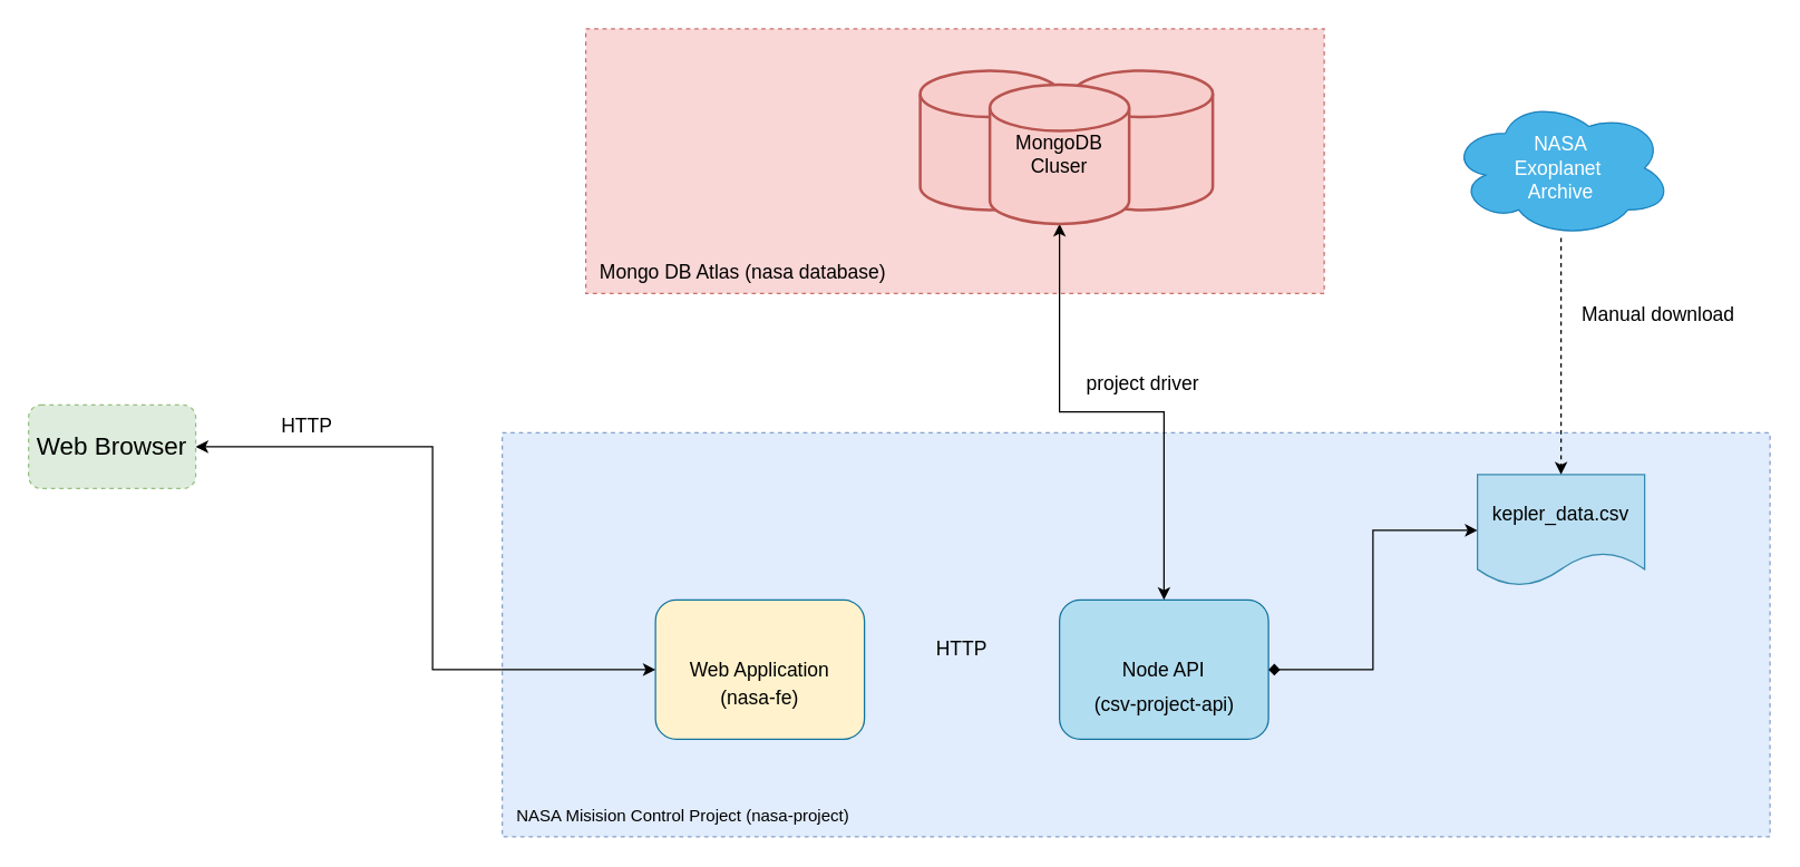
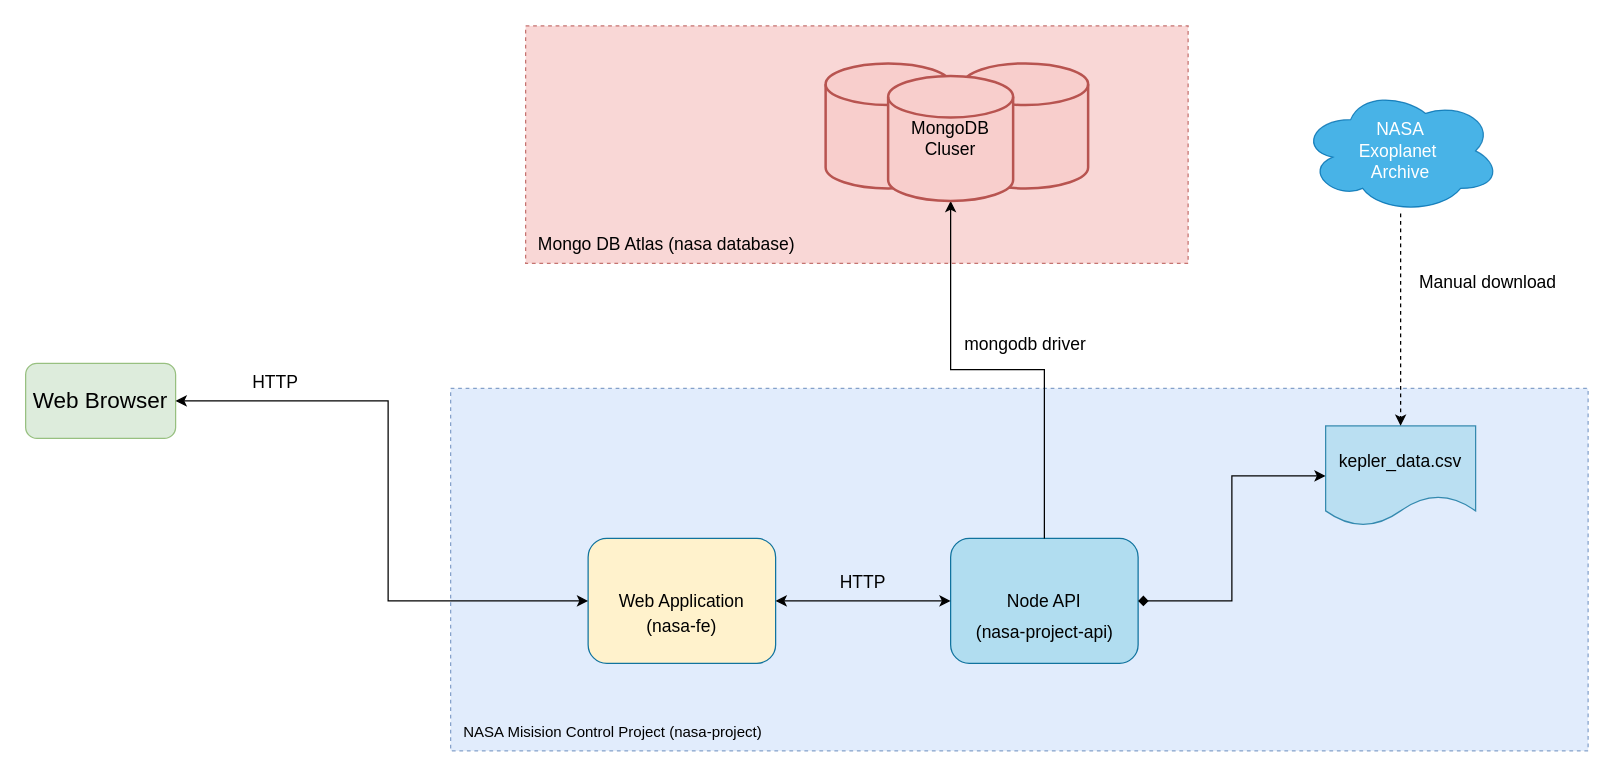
  <mxCell id="0" />
  <mxCell id="1" parent="0" />
  <mxCell id="2" value="" style="rounded=0;whiteSpace=wrap;html=1;align=left;dashed=1;fillColor=#f8cecc;strokeColor=#b85450;opacity=80;" vertex="1" parent="1"><mxGeometry x="420" y="20" width="530" height="190" as="geometry" /></mxCell>
  <mxCell id="3" value="&lt;span style=&quot;font-size: 14px&quot;&gt;&lt;br&gt;&lt;/span&gt;" style="strokeWidth=2;html=1;shape=mxgraph.flowchart.database;whiteSpace=wrap;fillColor=#f8cecc;strokeColor=#b85450;" vertex="1" parent="1"><mxGeometry x="770" y="50" width="100" height="100" as="geometry" /></mxCell>
  <mxCell id="4" value="" style="rounded=0;whiteSpace=wrap;html=1;align=left;dashed=1;fillColor=#dae8fc;strokeColor=#6c8ebf;opacity=80;" parent="1" vertex="1"><mxGeometry x="360" y="310" width="910" height="290" as="geometry" /></mxCell>
  <mxCell id="5" value="&lt;font style=&quot;font-size: 14px&quot;&gt;Web Application&lt;/font&gt;" style="rounded=1;whiteSpace=wrap;html=1;fillColor=#fff2cc;strokeColor=#10739e;" parent="1" vertex="1"><mxGeometry x="470" y="430" width="150" height="100" as="geometry" /></mxCell>
  <mxCell id="6" value="&lt;font style=&quot;font-size: 14px&quot;&gt;Node API&lt;/font&gt;" style="rounded=1;whiteSpace=wrap;html=1;fillColor=#b1ddf0;strokeColor=#10739e;" parent="1" vertex="1"><mxGeometry x="760" y="430" width="150" height="100" as="geometry" /></mxCell>
+ <mxCell id="7" value="" style="endArrow=classic;html=1;rounded=0;exitX=1;exitY=0.5;exitDx=0;exitDy=0;entryX=0;entryY=0.5;entryDx=0;entryDy=0;startArrow=classic;startFill=1;" parent="1" source="5" target="6" edge="1"><mxGeometry width="50" height="50" relative="1" as="geometry"><mxPoint x="600" y="530" as="sourcePoint" /><mxPoint x="650" y="480" as="targetPoint" /></mxGeometry></mxCell>
  <mxCell id="8" value="&lt;font style=&quot;font-size: 14px&quot;&gt;HTTP&lt;/font&gt;" style="text;html=1;strokeColor=none;fillColor=none;align=center;verticalAlign=middle;whiteSpace=wrap;rounded=0;" parent="1" vertex="1"><mxGeometry x="660" y="450" width="60" height="30" as="geometry" /></mxCell>
  <mxCell id="9" value="NASA Misision Control Project (nasa-project)" style="text;html=1;strokeColor=none;fillColor=none;align=center;verticalAlign=middle;whiteSpace=wrap;rounded=0;" parent="1" vertex="1"><mxGeometry x="360" y="580" width="260" height="10" as="geometry" /></mxCell>
  <mxCell id="10" value="&lt;font style=&quot;font-size: 14px&quot;&gt;(nasa-fe)&lt;/font&gt;" style="text;html=1;strokeColor=none;fillColor=none;align=center;verticalAlign=middle;whiteSpace=wrap;rounded=0;dashed=1;opacity=80;" parent="1" vertex="1"><mxGeometry x="515" y="485" width="60" height="30" as="geometry" /></mxCell>
- <mxCell id="11" value="&lt;font style=&quot;font-size: 14px&quot;&gt;(csv-project-api)&lt;/font&gt;" style="text;html=1;strokeColor=none;fillColor=none;align=center;verticalAlign=middle;whiteSpace=wrap;rounded=0;dashed=1;opacity=80;" parent="1" vertex="1"><mxGeometry x="772.5" y="495" width="125" height="20" as="geometry" /></mxCell>
- <mxCell id="12" value="&lt;p style=&quot;line-height: 1.2&quot;&gt;&lt;font style=&quot;font-size: 18px&quot;&gt;Web Browser&lt;/font&gt;&lt;/p&gt;" style="rounded=1;whiteSpace=wrap;html=1;fillColor=#d5e8d4;opacity=80;strokeColor=#82b366;dashed=1;" parent="1" vertex="1"><mxGeometry x="20" y="290" width="120" height="60" as="geometry" /></mxCell>
+ <mxCell id="11" value="&lt;font style=&quot;font-size: 14px&quot;&gt;(nasa-project-api)&lt;/font&gt;" style="text;html=1;strokeColor=none;fillColor=none;align=center;verticalAlign=middle;whiteSpace=wrap;rounded=0;dashed=1;opacity=80;" parent="1" vertex="1"><mxGeometry x="772.5" y="495" width="125" height="20" as="geometry" /></mxCell>
+ <mxCell id="12" value="&lt;p style=&quot;line-height: 1.2&quot;&gt;&lt;font style=&quot;font-size: 18px&quot;&gt;Web Browser&lt;/font&gt;&lt;/p&gt;" style="rounded=1;whiteSpace=wrap;html=1;fillColor=#d5e8d4;opacity=80;strokeColor=#82b366;" parent="1" vertex="1"><mxGeometry x="20" y="290" width="120" height="60" as="geometry" /></mxCell>
  <mxCell id="13" value="" style="endArrow=classic;html=1;rounded=0;exitX=1;exitY=0.5;exitDx=0;exitDy=0;entryX=0;entryY=0.5;entryDx=0;entryDy=0;edgeStyle=orthogonalEdgeStyle;startArrow=classic;startFill=1;" parent="1" source="12" target="5" edge="1"><mxGeometry width="50" height="50" relative="1" as="geometry"><mxPoint x="260" y="280" as="sourcePoint" /><mxPoint x="320" y="250" as="targetPoint" /><Array as="points"><mxPoint x="310" y="320" /><mxPoint x="310" y="480" /></Array></mxGeometry></mxCell>
  <mxCell id="14" value="&lt;font style=&quot;font-size: 14px&quot;&gt;HTTP&lt;/font&gt;" style="text;html=1;strokeColor=none;fillColor=none;align=center;verticalAlign=middle;whiteSpace=wrap;rounded=0;" parent="1" vertex="1"><mxGeometry x="190" y="290" width="60" height="30" as="geometry" /></mxCell>
  <mxCell id="15" style="edgeStyle=orthogonalEdgeStyle;rounded=0;orthogonalLoop=1;jettySize=auto;html=1;entryX=1;entryY=0.5;entryDx=0;entryDy=0;fontSize=14;startArrow=classic;startFill=1;endArrow=diamond;" parent="1" source="16" target="6" edge="1"><mxGeometry relative="1" as="geometry" /></mxCell>
  <mxCell id="16" value="kepler_data.csv" style="shape=document;whiteSpace=wrap;html=1;boundedLbl=1;fontSize=14;opacity=80;fillColor=#b1ddf0;strokeColor=#10739e;" parent="1" vertex="1"><mxGeometry x="1060" y="340" width="120" height="80" as="geometry" /></mxCell>
  <mxCell id="17" style="edgeStyle=orthogonalEdgeStyle;rounded=0;orthogonalLoop=1;jettySize=auto;html=1;entryX=0.5;entryY=0;entryDx=0;entryDy=0;fontSize=14;startArrow=none;startFill=0;dashed=1;" parent="1" source="18" target="16" edge="1"><mxGeometry relative="1" as="geometry" /></mxCell>
  <mxCell id="18" value="NASA&lt;br&gt;Exoplanet&amp;nbsp;&lt;br&gt;Archive" style="ellipse;shape=cloud;whiteSpace=wrap;html=1;fontSize=14;fillColor=#1ba1e2;opacity=80;strokeColor=#006EAF;fontColor=#ffffff;" parent="1" vertex="1"><mxGeometry x="1040" y="70" width="160" height="100" as="geometry" /></mxCell>
  <mxCell id="19" value="&lt;font style=&quot;font-size: 14px&quot;&gt;Manual download&lt;/font&gt;" style="text;html=1;strokeColor=none;fillColor=none;align=center;verticalAlign=middle;whiteSpace=wrap;rounded=0;" parent="1" vertex="1"><mxGeometry x="1120" y="210" width="140" height="30" as="geometry" /></mxCell>
  <mxCell id="20" value="&lt;span style=&quot;font-size: 14px&quot;&gt;&lt;br&gt;&lt;/span&gt;" style="strokeWidth=2;html=1;shape=mxgraph.flowchart.database;whiteSpace=wrap;fillColor=#f8cecc;strokeColor=#b85450;" vertex="1" parent="1"><mxGeometry x="660" y="50" width="100" height="100" as="geometry" /></mxCell>
- <mxCell id="21" style="edgeStyle=orthogonalEdgeStyle;rounded=0;orthogonalLoop=1;jettySize=auto;html=1;fontSize=14;startArrow=classic;startFill=1;" edge="1" parent="1" source="22" target="6"><mxGeometry relative="1" as="geometry" /></mxCell>
+ <mxCell id="21" style="edgeStyle=orthogonalEdgeStyle;rounded=0;orthogonalLoop=1;jettySize=auto;html=1;fontSize=14;startArrow=classic;startFill=1;endArrow=none;" edge="1" parent="1" source="22" target="6"><mxGeometry relative="1" as="geometry" /></mxCell>
  <mxCell id="22" value="&lt;span style=&quot;font-size: 14px&quot;&gt;MongoDB&lt;br&gt;Cluser&lt;br&gt;&lt;/span&gt;" style="strokeWidth=2;html=1;shape=mxgraph.flowchart.database;whiteSpace=wrap;fillColor=#f8cecc;strokeColor=#b85450;" vertex="1" parent="1"><mxGeometry x="710" y="60" width="100" height="100" as="geometry" /></mxCell>
  <mxCell id="23" value="Mongo DB Atlas (nasa database)" style="text;html=1;strokeColor=none;fillColor=none;align=center;verticalAlign=middle;whiteSpace=wrap;rounded=0;fontSize=14;" vertex="1" parent="1"><mxGeometry x="420" y="180" width="226" height="30" as="geometry" /></mxCell>
- <mxCell id="24" value="&lt;font style=&quot;font-size: 14px&quot;&gt;project driver&lt;/font&gt;" style="text;html=1;strokeColor=none;fillColor=none;align=center;verticalAlign=middle;whiteSpace=wrap;rounded=0;" vertex="1" parent="1"><mxGeometry x="750" y="260" width="140" height="30" as="geometry" /></mxCell>
+ <mxCell id="24" value="&lt;font style=&quot;font-size: 14px&quot;&gt;mongodb driver&lt;/font&gt;" style="text;html=1;strokeColor=none;fillColor=none;align=center;verticalAlign=middle;whiteSpace=wrap;rounded=0;" vertex="1" parent="1"><mxGeometry x="750" y="260" width="140" height="30" as="geometry" /></mxCell>
